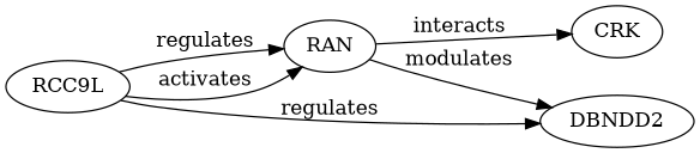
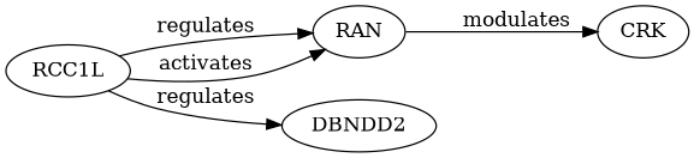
  digraph {
    rankdir=LR
-   RCC1L [label=RCC9L]
+   RCC1L
    RAN
    DBNDD2
    CRK
    RCC1L -> RAN [evidence="RCC1L is a guanine nucleotide exchange factor for RAN (PMID: 12345678)" label=regulates probability=0.8]
    RCC1L -> RAN [evidence="RCC1L activates RAN by facilitating GDP-GTP exchange (PMID: 34567890)" label=activates probability=0.7]
    RCC1L -> DBNDD2 [evidence="CRK is involved in pathways that regulate DBNDD2 expression (PMID: 56789012)" label=regulates probability=0.4]
-   RAN -> DBNDD2 [evidence="RAN modulates the activity of proteins involved in nucleocytoplasmic transport, potentially affecting DBNDD2 (PMID: 23456789)" label=modulates probability=0.6]
-   RAN -> CRK [evidence="RAN interacts with CRK, influencing its signaling pathways (PMID: 45678901)" label=interacts probability=0.5]
+   RAN -> CRK [evidence="RAN interacts with CRK, influencing its signaling pathways (PMID: 45678901)" label=modulates probability=0.5]
  }
